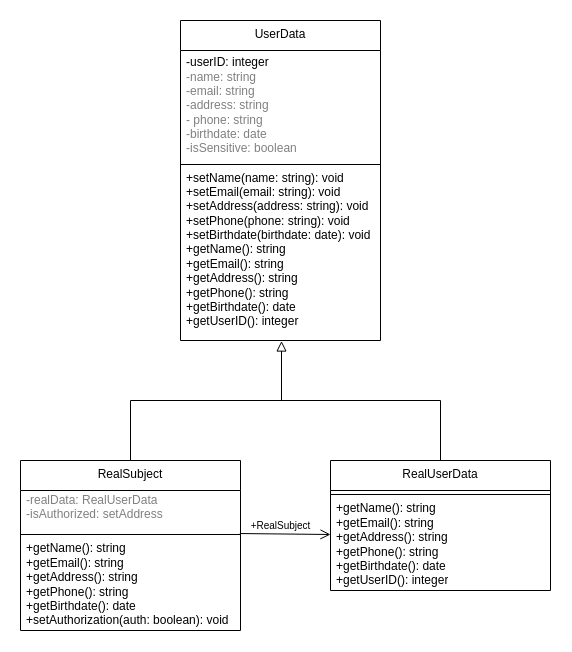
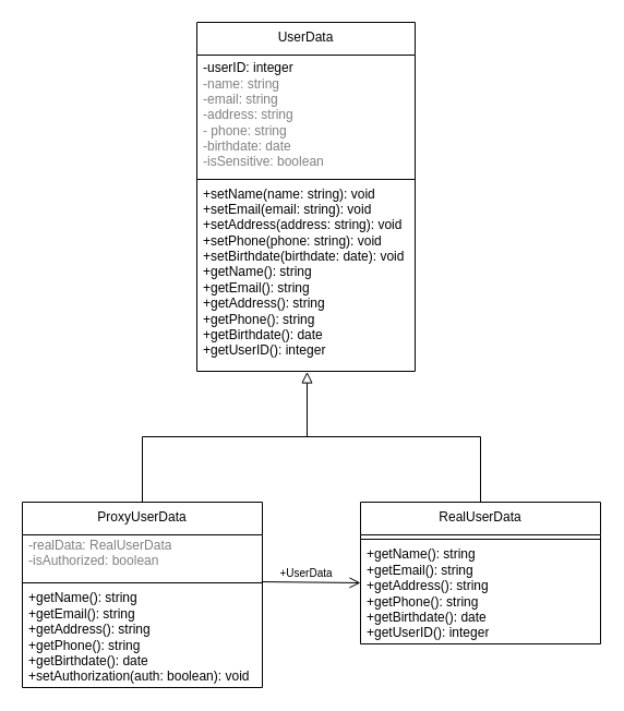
  <mxCell id="0" />
  <mxCell id="1" parent="0" />
  <mxCell id="2" value="UserData" style="swimlane;fontStyle=0;align=center;verticalAlign=top;childLayout=stackLayout;horizontal=1;startSize=30;horizontalStack=0;resizeParent=1;resizeParentMax=0;resizeLast=0;collapsible=0;marginBottom=0;html=1;whiteSpace=wrap;" vertex="1" parent="1"><mxGeometry x="180" y="20" width="200" height="320" as="geometry" /></mxCell>
  <mxCell id="3" value="&lt;div&gt;&lt;font style=&quot;color: rgb(0, 0, 0);&quot;&gt;-userID: integer&lt;/font&gt;&lt;/div&gt;&lt;div&gt;&lt;span style=&quot;background-color: transparent;&quot;&gt;-name: string&lt;/span&gt;&lt;/div&gt;&lt;div&gt;&lt;span style=&quot;background-color: transparent;&quot;&gt;-email: string&lt;/span&gt;&lt;/div&gt;&lt;div&gt;&lt;span style=&quot;background-color: transparent;&quot;&gt;-address: string&lt;/span&gt;&lt;/div&gt;&lt;div&gt;&lt;span style=&quot;background-color: transparent;&quot;&gt;- phone: string&lt;/span&gt;&lt;/div&gt;&lt;div&gt;&lt;span style=&quot;background-color: transparent;&quot;&gt;-birthdate: date&lt;/span&gt;&lt;/div&gt;&lt;div&gt;&lt;span style=&quot;background-color: transparent;&quot;&gt;-isSensitive: boolean&amp;nbsp;&lt;/span&gt;&lt;/div&gt;" style="text;html=1;strokeColor=none;fillColor=none;align=left;verticalAlign=middle;spacingLeft=4;spacingRight=4;overflow=hidden;rotatable=0;points=[[0,0.5],[1,0.5]];portConstraint=eastwest;fontColor=#808080;whiteSpace=wrap;" vertex="1" parent="2"><mxGeometry y="30" width="200" height="110" as="geometry" /></mxCell>
  <mxCell id="4" value="" style="line;strokeWidth=1;fillColor=none;align=left;verticalAlign=middle;spacingTop=-1;spacingLeft=3;spacingRight=3;rotatable=0;labelPosition=right;points=[];portConstraint=eastwest;" vertex="1" parent="2"><mxGeometry y="140" width="200" height="8" as="geometry" /></mxCell>
  <mxCell id="5" value="&lt;span style=&quot;background-color: transparent;&quot;&gt;+setName(name: string): void&lt;/span&gt;&lt;br&gt;&lt;span style=&quot;background-color: transparent;&quot;&gt;+setEmail(email: string): void&lt;/span&gt;&lt;br&gt;&lt;span style=&quot;background-color: transparent;&quot;&gt;+setAddress(address: string): void&lt;/span&gt;&lt;br&gt;&lt;span style=&quot;background-color: transparent;&quot;&gt;+setPhone(phone: string): void&lt;/span&gt;&lt;br&gt;&lt;span style=&quot;background-color: transparent;&quot;&gt;+setBirthdate(birthdate: date): void&lt;/span&gt;&lt;br&gt;&lt;span style=&quot;background-color: transparent;&quot;&gt;+getName(): string&lt;/span&gt;&lt;br&gt;&lt;span style=&quot;background-color: transparent;&quot;&gt;+getEmail(): string&amp;nbsp;&lt;/span&gt;&lt;br&gt;&lt;span style=&quot;background-color: transparent;&quot;&gt;+getAddress(): string&lt;/span&gt;&lt;br&gt;&lt;span style=&quot;background-color: transparent;&quot;&gt;+getPhone(): string&lt;/span&gt;&lt;br&gt;&lt;span style=&quot;background-color: transparent;&quot;&gt;+getBirthdate(): date&lt;/span&gt;&lt;br&gt;&lt;span style=&quot;background-color: transparent;&quot;&gt;+getUserID(): integer&lt;/span&gt;&lt;br&gt;&lt;div&gt;&lt;br&gt;&lt;/div&gt;" style="text;html=1;strokeColor=none;fillColor=none;align=left;verticalAlign=middle;spacingLeft=4;spacingRight=4;overflow=hidden;rotatable=0;points=[[0,0.5],[1,0.5]];portConstraint=eastwest;whiteSpace=wrap;rounded=1;" vertex="1" parent="2"><mxGeometry y="148" width="200" height="172" as="geometry" /></mxCell>
- <mxCell id="6" value="RealSubject" style="swimlane;fontStyle=0;align=center;verticalAlign=top;childLayout=stackLayout;horizontal=1;startSize=30;horizontalStack=0;resizeParent=1;resizeParentMax=0;resizeLast=0;collapsible=0;marginBottom=0;html=1;whiteSpace=wrap;" vertex="1" parent="1"><mxGeometry x="20" y="460" width="220" height="170" as="geometry" /></mxCell>
- <mxCell id="7" value="&lt;span style=&quot;background-color: transparent;&quot;&gt;-realData: RealUserData&lt;/span&gt;&lt;br&gt;&lt;span style=&quot;background-color: transparent;&quot;&gt;-isAuthorized: setAddress&lt;/span&gt;&lt;div&gt;&lt;br/&gt;&lt;/div&gt;" style="text;html=1;strokeColor=none;fillColor=none;align=left;verticalAlign=middle;spacingLeft=4;spacingRight=4;overflow=hidden;rotatable=0;points=[[0,0.5],[1,0.5]];portConstraint=eastwest;fontColor=#808080;whiteSpace=wrap;" vertex="1" parent="6"><mxGeometry y="30" width="220" height="40" as="geometry" /></mxCell>
+ <mxCell id="6" value="ProxyUserData" style="swimlane;fontStyle=0;align=center;verticalAlign=top;childLayout=stackLayout;horizontal=1;startSize=30;horizontalStack=0;resizeParent=1;resizeParentMax=0;resizeLast=0;collapsible=0;marginBottom=0;html=1;whiteSpace=wrap;" vertex="1" parent="1"><mxGeometry x="20" y="460" width="220" height="170" as="geometry" /></mxCell>
+ <mxCell id="7" value="&lt;span style=&quot;background-color: transparent;&quot;&gt;-realData: RealUserData&lt;/span&gt;&lt;br&gt;&lt;span style=&quot;background-color: transparent;&quot;&gt;-isAuthorized: boolean&lt;/span&gt;&lt;div&gt;&lt;br/&gt;&lt;/div&gt;" style="text;html=1;strokeColor=none;fillColor=none;align=left;verticalAlign=middle;spacingLeft=4;spacingRight=4;overflow=hidden;rotatable=0;points=[[0,0.5],[1,0.5]];portConstraint=eastwest;fontColor=#808080;whiteSpace=wrap;" vertex="1" parent="6"><mxGeometry y="30" width="220" height="40" as="geometry" /></mxCell>
  <mxCell id="8" value="" style="line;strokeWidth=1;fillColor=none;align=left;verticalAlign=middle;spacingTop=-1;spacingLeft=3;spacingRight=3;rotatable=0;labelPosition=right;points=[];portConstraint=eastwest;" vertex="1" parent="6"><mxGeometry y="70" width="220" height="8" as="geometry" /></mxCell>
  <mxCell id="9" value="&lt;span style=&quot;background-color: transparent;&quot;&gt;+getName(): string&lt;/span&gt;&lt;br&gt;&lt;span style=&quot;background-color: transparent;&quot;&gt;+getEmail(): string&lt;/span&gt;&lt;br&gt;&lt;span style=&quot;background-color: transparent;&quot;&gt;+getAddress(): string&lt;/span&gt;&lt;br&gt;&lt;span style=&quot;background-color: transparent;&quot;&gt;+getPhone(): string&lt;/span&gt;&lt;br&gt;&lt;span style=&quot;background-color: transparent;&quot;&gt;+getBirthdate(): date&lt;/span&gt;&lt;br&gt;&lt;span style=&quot;background-color: transparent;&quot;&gt;+setAuthorization(auth: boolean): void&lt;/span&gt;" style="text;html=1;strokeColor=none;fillColor=none;align=left;verticalAlign=middle;spacingLeft=4;spacingRight=4;overflow=hidden;rotatable=0;points=[[0,0.5],[1,0.5]];portConstraint=eastwest;whiteSpace=wrap;rounded=1;" vertex="1" parent="6"><mxGeometry y="78" width="220" height="92" as="geometry" /></mxCell>
  <mxCell id="10" style="edgeStyle=orthogonalEdgeStyle;html=1;exitX=0.5;exitY=0;exitDx=0;exitDy=0;rounded=0;curved=0;endArrow=none;endFill=0;" edge="1" parent="1" source="11"><mxGeometry relative="1" as="geometry"><mxPoint x="280" y="400" as="targetPoint" /><Array as="points"><mxPoint x="440" y="400" /></Array></mxGeometry></mxCell>
  <mxCell id="11" value="RealUserData" style="swimlane;fontStyle=0;align=center;verticalAlign=top;childLayout=stackLayout;horizontal=1;startSize=30;horizontalStack=0;resizeParent=1;resizeParentMax=0;resizeLast=0;collapsible=0;marginBottom=0;html=1;whiteSpace=wrap;" vertex="1" parent="1"><mxGeometry x="330" y="460" width="220" height="130" as="geometry" /></mxCell>
  <mxCell id="12" value="" style="line;strokeWidth=1;fillColor=none;align=left;verticalAlign=middle;spacingTop=-1;spacingLeft=3;spacingRight=3;rotatable=0;labelPosition=right;points=[];portConstraint=eastwest;" vertex="1" parent="11"><mxGeometry y="30" width="220" height="8" as="geometry" /></mxCell>
  <mxCell id="13" value="&lt;span style=&quot;background-color: transparent;&quot;&gt;+getName(): string&lt;/span&gt;&lt;br&gt;&lt;span style=&quot;background-color: transparent;&quot;&gt;+getEmail(): string&lt;/span&gt;&lt;br&gt;&lt;span style=&quot;background-color: transparent;&quot;&gt;+getAddress(): string&lt;/span&gt;&lt;br&gt;&lt;span style=&quot;background-color: transparent;&quot;&gt;+getPhone(): string&lt;/span&gt;&lt;br&gt;&lt;span style=&quot;background-color: transparent;&quot;&gt;+getBirthdate(): date&lt;/span&gt;&lt;br&gt;&lt;span style=&quot;background-color: transparent;&quot;&gt;+getUserID(): integer&lt;/span&gt;" style="text;html=1;strokeColor=none;fillColor=none;align=left;verticalAlign=middle;spacingLeft=4;spacingRight=4;overflow=hidden;rotatable=0;points=[[0,0.5],[1,0.5]];portConstraint=eastwest;whiteSpace=wrap;rounded=1;" vertex="1" parent="11"><mxGeometry y="38" width="220" height="92" as="geometry" /></mxCell>
  <mxCell id="14" value="" style="endArrow=open;startArrow=none;endFill=0;startFill=0;endSize=8;html=1;verticalAlign=bottom;labelBackgroundColor=none;strokeWidth=1;exitX=0.997;exitY=0.38;exitDx=0;exitDy=0;exitPerimeter=0;" edge="1" parent="1" source="8"><mxGeometry width="160" relative="1" as="geometry"><mxPoint x="250" y="660" as="sourcePoint" /><mxPoint x="330" y="534" as="targetPoint" /></mxGeometry></mxCell>
- <mxCell id="15" value="+RealSubject" style="text;html=1;align=center;verticalAlign=middle;resizable=0;points=[];autosize=1;strokeColor=none;fillColor=none;fontSize=10;" vertex="1" parent="1"><mxGeometry x="240" y="510" width="80" height="30" as="geometry" /></mxCell>
+ <mxCell id="15" value="+UserData" style="text;html=1;align=center;verticalAlign=middle;resizable=0;points=[];autosize=1;strokeColor=none;fillColor=none;fontSize=10;" vertex="1" parent="1"><mxGeometry x="240" y="510" width="80" height="30" as="geometry" /></mxCell>
  <mxCell id="16" value="" style="endArrow=block;html=1;rounded=0;align=center;verticalAlign=bottom;endFill=0;labelBackgroundColor=none;endSize=8;entryX=0.505;entryY=1.003;entryDx=0;entryDy=0;entryPerimeter=0;exitX=0.5;exitY=0;exitDx=0;exitDy=0;edgeStyle=orthogonalEdgeStyle;" edge="1" parent="1" source="6" target="5"><mxGeometry relative="1" as="geometry"><mxPoint x="230" y="370" as="sourcePoint" /><mxPoint x="390" y="370" as="targetPoint" /></mxGeometry></mxCell>
